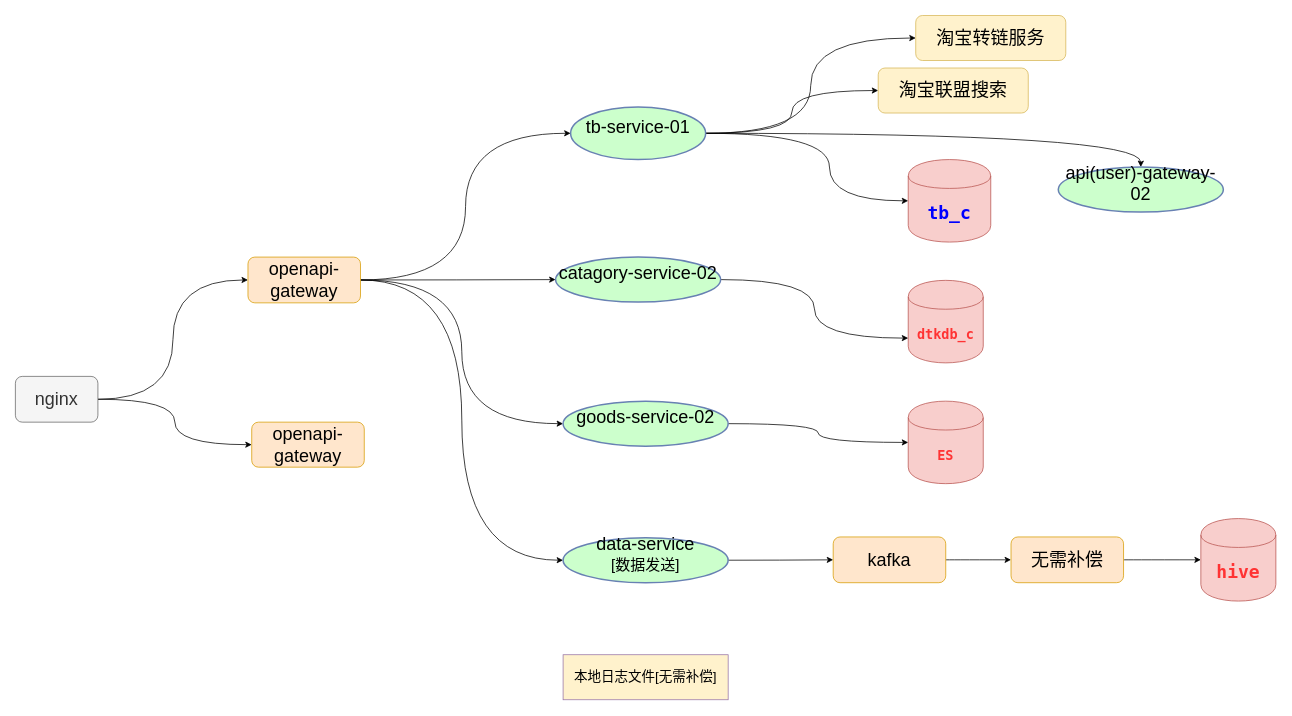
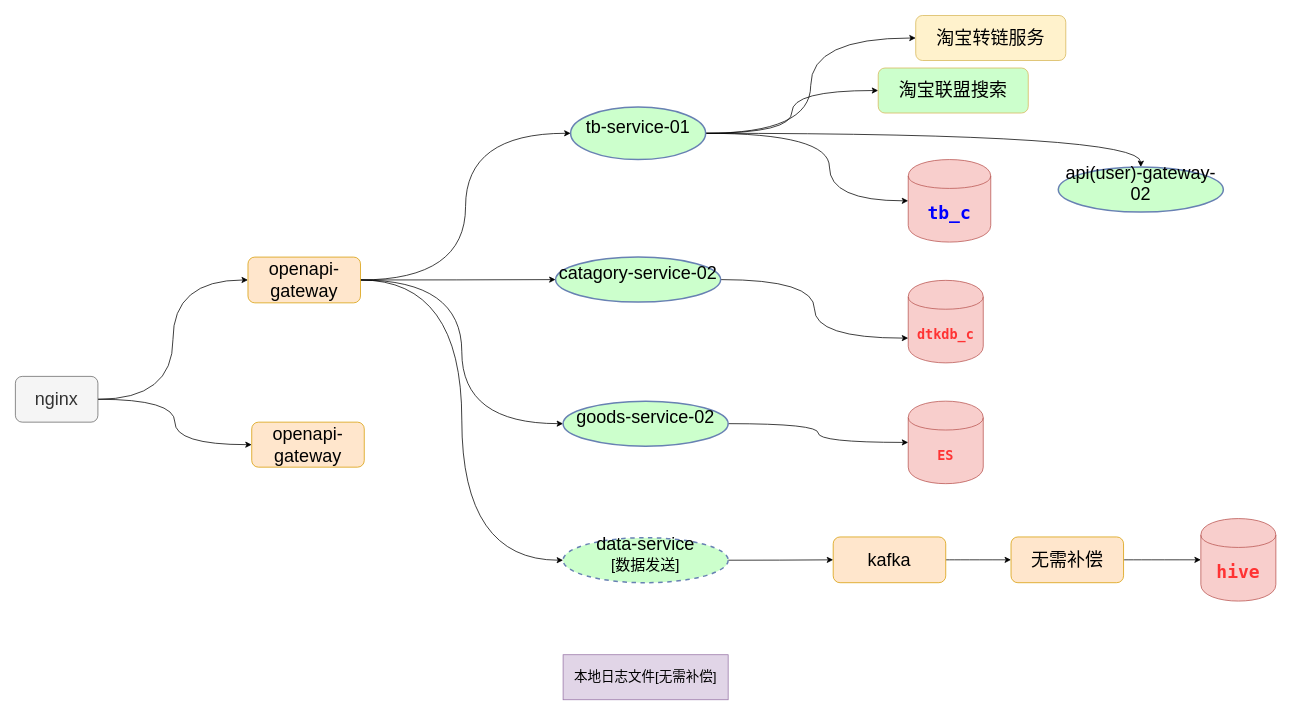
  <mxCell id="0" />
  <mxCell id="1" parent="0" />
  <mxCell id="2" value="" style="edgeStyle=orthogonalEdgeStyle;rounded=0;orthogonalLoop=1;jettySize=auto;html=1;curved=1;" edge="1" parent="1" source="6" target="23"><mxGeometry relative="1" as="geometry"><mxPoint x="1060" y="177" as="targetPoint" /><Array as="points"><mxPoint x="1105" y="177" /><mxPoint x="1105" y="267" /></Array></mxGeometry></mxCell>
  <mxCell id="3" style="edgeStyle=orthogonalEdgeStyle;rounded=0;orthogonalLoop=1;jettySize=auto;html=1;entryX=0;entryY=0.5;entryDx=0;entryDy=0;curved=1;" edge="1" parent="1" source="6" target="21"><mxGeometry relative="1" as="geometry" /></mxCell>
  <mxCell id="4" style="edgeStyle=orthogonalEdgeStyle;rounded=0;orthogonalLoop=1;jettySize=auto;html=1;entryX=0;entryY=0.5;entryDx=0;entryDy=0;curved=1;" edge="1" parent="1" source="6" target="22"><mxGeometry relative="1" as="geometry" /></mxCell>
  <mxCell id="5" style="edgeStyle=orthogonalEdgeStyle;curved=1;rounded=0;orthogonalLoop=1;jettySize=auto;html=1;" edge="1" parent="1" source="6" target="20"><mxGeometry relative="1" as="geometry" /></mxCell>
  <mxCell id="6" value="&lt;font style=&quot;font-size: 24px&quot;&gt;tb-service-01&lt;br&gt;&lt;/font&gt;" style="ellipse;whiteSpace=wrap;html=1;rounded=1;shadow=0;comic=0;labelBackgroundColor=none;strokeColor=#6881B3;strokeWidth=2;fillColor=#CCFFCC;fontFamily=Helvetica;fontSize=22;fontColor=#000000;verticalAlign=middle;gradientColor=none;gradientDirection=north;spacingBottom=17;" vertex="1" parent="1"><mxGeometry x="760" y="142" width="180" height="70" as="geometry" /></mxCell>
  <mxCell id="7" style="edgeStyle=orthogonalEdgeStyle;curved=1;rounded=0;orthogonalLoop=1;jettySize=auto;html=1;entryX=0;entryY=0.5;entryDx=0;entryDy=0;" edge="1" parent="1" source="9" target="14"><mxGeometry relative="1" as="geometry" /></mxCell>
  <mxCell id="8" style="edgeStyle=orthogonalEdgeStyle;curved=1;rounded=0;orthogonalLoop=1;jettySize=auto;html=1;entryX=0;entryY=0.5;entryDx=0;entryDy=0;" edge="1" parent="1" source="9" target="15"><mxGeometry relative="1" as="geometry" /></mxCell>
  <mxCell id="9" value="&lt;font style=&quot;font-size: 24px&quot;&gt;nginx&lt;/font&gt;" style="rounded=1;whiteSpace=wrap;html=1;fillColor=#f5f5f5;strokeColor=#666666;fontColor=#333333;" vertex="1" parent="1"><mxGeometry x="20" y="501" width="110" height="61" as="geometry" /></mxCell>
  <mxCell id="10" style="edgeStyle=orthogonalEdgeStyle;curved=1;rounded=0;orthogonalLoop=1;jettySize=auto;html=1;entryX=0;entryY=0.5;entryDx=0;entryDy=0;" edge="1" parent="1" source="14" target="27"><mxGeometry relative="1" as="geometry" /></mxCell>
  <mxCell id="11" style="edgeStyle=orthogonalEdgeStyle;curved=1;rounded=0;orthogonalLoop=1;jettySize=auto;html=1;entryX=0;entryY=0.5;entryDx=0;entryDy=0;" edge="1" parent="1" source="14" target="19"><mxGeometry relative="1" as="geometry" /></mxCell>
  <mxCell id="12" style="edgeStyle=orthogonalEdgeStyle;curved=1;rounded=0;orthogonalLoop=1;jettySize=auto;html=1;entryX=0;entryY=0.5;entryDx=0;entryDy=0;" edge="1" parent="1" source="14" target="17"><mxGeometry relative="1" as="geometry" /></mxCell>
  <mxCell id="13" style="edgeStyle=orthogonalEdgeStyle;curved=1;rounded=0;orthogonalLoop=1;jettySize=auto;html=1;entryX=0;entryY=0.5;entryDx=0;entryDy=0;" edge="1" parent="1" source="14" target="6"><mxGeometry relative="1" as="geometry" /></mxCell>
  <mxCell id="14" value="&lt;span style=&quot;font-size: 24px&quot;&gt;openapi-gateway&lt;/span&gt;" style="rounded=1;whiteSpace=wrap;html=1;fillColor=#ffe6cc;strokeColor=#d79b00;" vertex="1" parent="1"><mxGeometry x="330" y="342" width="150" height="61" as="geometry" /></mxCell>
  <mxCell id="15" value="&lt;span style=&quot;font-size: 24px&quot;&gt;openapi-gateway&lt;/span&gt;" style="rounded=1;whiteSpace=wrap;html=1;fillColor=#ffe6cc;strokeColor=#d79b00;" vertex="1" parent="1"><mxGeometry x="335" y="562" width="150" height="60" as="geometry" /></mxCell>
  <mxCell id="16" style="edgeStyle=orthogonalEdgeStyle;curved=1;rounded=0;orthogonalLoop=1;jettySize=auto;html=1;entryX=0;entryY=0.7;entryDx=0;entryDy=0;" edge="1" parent="1" source="17" target="24"><mxGeometry relative="1" as="geometry" /></mxCell>
  <mxCell id="17" value="&lt;font style=&quot;font-size: 24px&quot;&gt;catagory-service-02&lt;br&gt;&lt;/font&gt;" style="ellipse;whiteSpace=wrap;html=1;rounded=1;shadow=0;comic=0;labelBackgroundColor=none;strokeColor=#6881B3;strokeWidth=2;fillColor=#CCFFCC;fontFamily=Helvetica;fontSize=22;fontColor=#000000;verticalAlign=middle;gradientColor=none;gradientDirection=north;spacingBottom=17;" vertex="1" parent="1"><mxGeometry x="740" y="342" width="220" height="60" as="geometry" /></mxCell>
  <mxCell id="18" style="edgeStyle=orthogonalEdgeStyle;curved=1;rounded=0;orthogonalLoop=1;jettySize=auto;html=1;entryX=0;entryY=0.5;entryDx=0;entryDy=0;" edge="1" parent="1" source="19" target="25"><mxGeometry relative="1" as="geometry" /></mxCell>
  <mxCell id="19" value="&lt;font style=&quot;font-size: 24px&quot;&gt;goods-service-02&lt;br&gt;&lt;/font&gt;" style="ellipse;whiteSpace=wrap;html=1;rounded=1;shadow=0;comic=0;labelBackgroundColor=none;strokeColor=#6881B3;strokeWidth=2;fillColor=#CCFFCC;fontFamily=Helvetica;fontSize=22;fontColor=#000000;verticalAlign=middle;gradientColor=none;gradientDirection=north;spacingBottom=17;" vertex="1" parent="1"><mxGeometry x="750" y="534" width="220" height="60" as="geometry" /></mxCell>
  <mxCell id="20" value="&lt;font style=&quot;font-size: 24px&quot;&gt;api(user)-gateway-02&lt;br&gt;&lt;/font&gt;" style="ellipse;whiteSpace=wrap;html=1;rounded=1;shadow=0;comic=0;labelBackgroundColor=none;strokeColor=#6881B3;strokeWidth=2;fillColor=#CCFFCC;fontFamily=Helvetica;fontSize=22;fontColor=#000000;verticalAlign=middle;gradientColor=none;gradientDirection=north;spacingBottom=17;" vertex="1" parent="1"><mxGeometry x="1410" y="222" width="220" height="60" as="geometry" /></mxCell>
  <mxCell id="21" value="&lt;font style=&quot;font-size: 24px&quot;&gt;淘宝转链服务&lt;/font&gt;" style="rounded=1;whiteSpace=wrap;html=1;fillColor=#fff2cc;strokeColor=#d6b656;" vertex="1" parent="1"><mxGeometry x="1220" y="20" width="200" height="60" as="geometry" /></mxCell>
- <mxCell id="22" value="&lt;font style=&quot;font-size: 24px&quot;&gt;淘宝联盟搜索&lt;/font&gt;" style="rounded=1;whiteSpace=wrap;html=1;fillColor=#fff2cc;strokeColor=#d6b656;" vertex="1" parent="1"><mxGeometry x="1170" y="90" width="200" height="60" as="geometry" /></mxCell>
+ <mxCell id="22" value="&lt;font style=&quot;font-size: 24px&quot;&gt;淘宝联盟搜索&lt;/font&gt;" style="rounded=1;whiteSpace=wrap;html=1;fillColor=#ccffcc;strokeColor=#d6b656;" vertex="1" parent="1"><mxGeometry x="1170" y="90" width="200" height="60" as="geometry" /></mxCell>
  <mxCell id="23" value="&lt;pre&gt;&lt;b&gt;&lt;font color=&quot;#0000ff&quot; style=&quot;font-size: 24px&quot;&gt;tb_c&lt;/font&gt;&lt;/b&gt;&lt;/pre&gt;" style="shape=cylinder;whiteSpace=wrap;html=1;boundedLbl=1;backgroundOutline=1;fillColor=#f8cecc;strokeColor=#b85450;" vertex="1" parent="1"><mxGeometry x="1210" y="212" width="110" height="110" as="geometry" /></mxCell>
  <mxCell id="24" value="&lt;pre&gt;&lt;pre&gt;&lt;font color=&quot;#ff3333&quot; size=&quot;1&quot;&gt;&lt;b style=&quot;font-size: 18px&quot;&gt;dtkdb_c&lt;/b&gt;&lt;/font&gt;&lt;/pre&gt;&lt;/pre&gt;" style="shape=cylinder;whiteSpace=wrap;html=1;boundedLbl=1;backgroundOutline=1;fillColor=#f8cecc;strokeColor=#b85450;" vertex="1" parent="1"><mxGeometry x="1210" y="373" width="100" height="110" as="geometry" /></mxCell>
  <mxCell id="25" value="&lt;pre&gt;&lt;pre&gt;&lt;font color=&quot;#ff3333&quot; size=&quot;1&quot;&gt;&lt;b style=&quot;font-size: 18px&quot;&gt;ES&lt;/b&gt;&lt;/font&gt;&lt;/pre&gt;&lt;/pre&gt;" style="shape=cylinder;whiteSpace=wrap;html=1;boundedLbl=1;backgroundOutline=1;fillColor=#f8cecc;strokeColor=#b85450;" vertex="1" parent="1"><mxGeometry x="1210" y="534" width="100" height="110" as="geometry" /></mxCell>
  <mxCell id="26" style="edgeStyle=orthogonalEdgeStyle;curved=1;rounded=0;orthogonalLoop=1;jettySize=auto;html=1;entryX=0;entryY=0.5;entryDx=0;entryDy=0;" edge="1" parent="1" source="27" target="29"><mxGeometry relative="1" as="geometry" /></mxCell>
- <mxCell id="27" value="&lt;font&gt;&lt;span style=&quot;font-size: 24px&quot;&gt;data-service&lt;/span&gt;&lt;br&gt;&lt;font style=&quot;font-size: 20px&quot;&gt;[数据发送]&lt;/font&gt;&lt;br&gt;&lt;/font&gt;" style="ellipse;whiteSpace=wrap;html=1;rounded=1;shadow=0;comic=0;labelBackgroundColor=none;strokeColor=#6881B3;strokeWidth=2;fillColor=#CCFFCC;fontFamily=Helvetica;fontSize=22;fontColor=#000000;verticalAlign=middle;gradientColor=none;gradientDirection=north;spacingBottom=17;" vertex="1" parent="1"><mxGeometry x="750" y="716" width="220" height="60" as="geometry" /></mxCell>
+ <mxCell id="27" value="&lt;font&gt;&lt;span style=&quot;font-size: 24px&quot;&gt;data-service&lt;/span&gt;&lt;br&gt;&lt;font style=&quot;font-size: 20px&quot;&gt;[数据发送]&lt;/font&gt;&lt;br&gt;&lt;/font&gt;" style="ellipse;whiteSpace=wrap;html=1;rounded=1;shadow=0;comic=0;labelBackgroundColor=none;strokeColor=#6881B3;strokeWidth=2;fillColor=#CCFFCC;fontFamily=Helvetica;fontSize=22;fontColor=#000000;verticalAlign=middle;gradientColor=none;gradientDirection=north;spacingBottom=17;dashed=1;" vertex="1" parent="1"><mxGeometry x="750" y="716" width="220" height="60" as="geometry" /></mxCell>
  <mxCell id="28" value="" style="edgeStyle=orthogonalEdgeStyle;curved=1;rounded=0;orthogonalLoop=1;jettySize=auto;html=1;" edge="1" parent="1" source="29" target="31"><mxGeometry relative="1" as="geometry" /></mxCell>
  <mxCell id="29" value="&lt;span style=&quot;font-size: 24px&quot;&gt;kafka&lt;/span&gt;" style="rounded=1;whiteSpace=wrap;html=1;fillColor=#ffe6cc;strokeColor=#d79b00;" vertex="1" parent="1"><mxGeometry x="1110" y="715" width="150" height="61" as="geometry" /></mxCell>
  <mxCell id="30" value="" style="edgeStyle=orthogonalEdgeStyle;curved=1;rounded=0;orthogonalLoop=1;jettySize=auto;html=1;" edge="1" parent="1" source="31" target="32"><mxGeometry relative="1" as="geometry"><mxPoint x="1577" y="745.5" as="targetPoint" /></mxGeometry></mxCell>
  <mxCell id="31" value="&lt;span style=&quot;font-size: 24px&quot;&gt;无需补偿&lt;/span&gt;" style="rounded=1;whiteSpace=wrap;html=1;fillColor=#ffe6cc;strokeColor=#d79b00;" vertex="1" parent="1"><mxGeometry x="1347" y="715" width="150" height="61" as="geometry" /></mxCell>
  <mxCell id="32" value="&lt;pre&gt;&lt;pre&gt;&lt;font color=&quot;#ff3333&quot; size=&quot;1&quot;&gt;&lt;b style=&quot;font-size: 24px&quot;&gt;hive&lt;/b&gt;&lt;/font&gt;&lt;/pre&gt;&lt;/pre&gt;" style="shape=cylinder;whiteSpace=wrap;html=1;boundedLbl=1;backgroundOutline=1;fillColor=#f8cecc;strokeColor=#b85450;" vertex="1" parent="1"><mxGeometry x="1600" y="690.5" width="100" height="110" as="geometry" /></mxCell>
- <mxCell id="33" value="&lt;font style=&quot;font-size: 18px&quot;&gt;本地日志文件[无需补偿]&lt;/font&gt;" style="rounded=0;whiteSpace=wrap;html=1;fillColor=#fff2cc;strokeColor=#9673a6;" vertex="1" parent="1"><mxGeometry x="750" y="872" width="220" height="60" as="geometry" /></mxCell>
+ <mxCell id="33" value="&lt;font style=&quot;font-size: 18px&quot;&gt;本地日志文件[无需补偿]&lt;/font&gt;" style="rounded=0;whiteSpace=wrap;html=1;fillColor=#e1d5e7;strokeColor=#9673a6;" vertex="1" parent="1"><mxGeometry x="750" y="872" width="220" height="60" as="geometry" /></mxCell>
